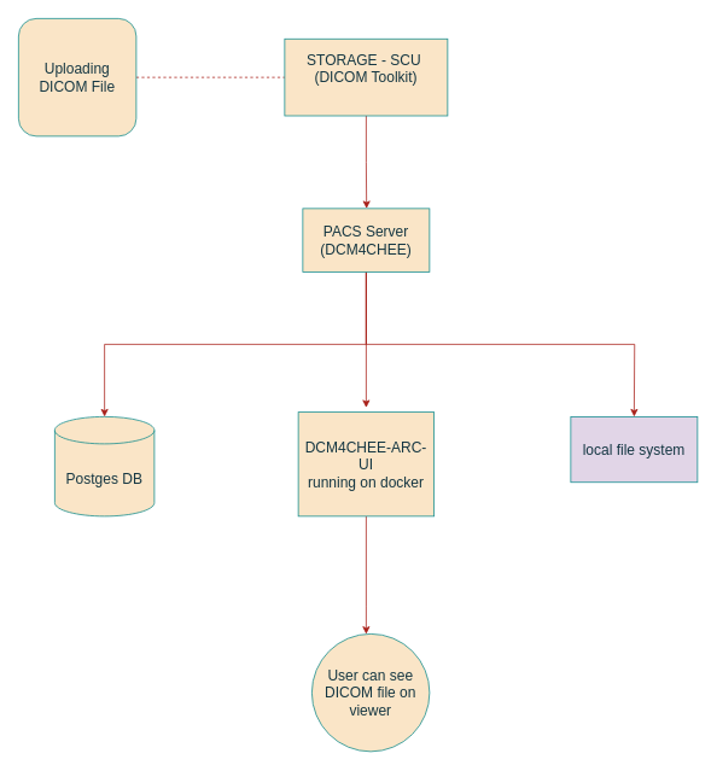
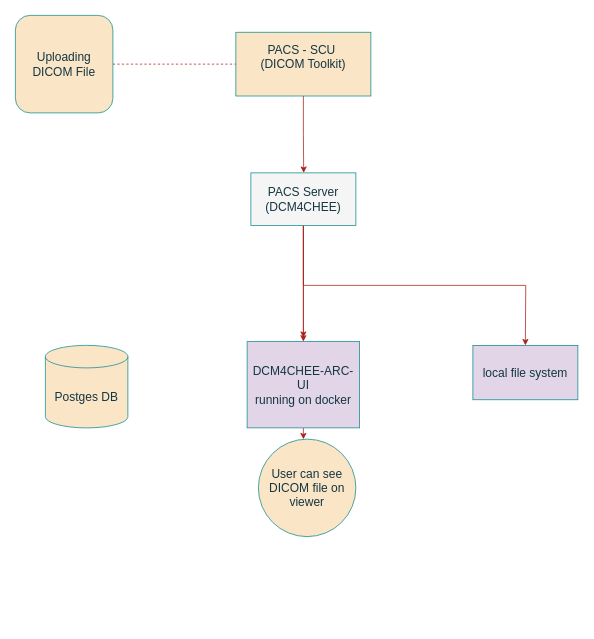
  <mxCell id="0" />
  <mxCell id="1" parent="0" />
  <mxCell id="2" style="edgeStyle=orthogonalEdgeStyle;rounded=0;orthogonalLoop=1;jettySize=auto;html=1;exitX=1;exitY=0.5;exitDx=0;exitDy=0;labelBackgroundColor=none;strokeColor=#A8201A;fontColor=default;dashed=1;endArrow=none;" edge="1" parent="1" source="3" target="5"><mxGeometry relative="1" as="geometry"><Array as="points"><mxPoint x="270" y="85" /><mxPoint x="270" y="85" /></Array></mxGeometry></mxCell>
  <mxCell id="3" value="Uploading DICOM File" style="whiteSpace=wrap;html=1;aspect=fixed;fontSize=16;labelBackgroundColor=none;fillColor=#FAE5C7;strokeColor=#0F8B8D;fontColor=#143642;rounded=1;" vertex="1" parent="1"><mxGeometry x="20" y="20" width="130" height="130" as="geometry" /></mxCell>
  <mxCell id="4" style="edgeStyle=orthogonalEdgeStyle;rounded=0;orthogonalLoop=1;jettySize=auto;html=1;exitX=0.5;exitY=1;exitDx=0;exitDy=0;strokeColor=#A8201A;fontColor=#143642;fillColor=#FAE5C7;" edge="1" parent="1" source="5"><mxGeometry relative="1" as="geometry"><mxPoint x="404.429" y="230" as="targetPoint" /></mxGeometry></mxCell>
- <mxCell id="5" value="&lt;span style=&quot;&quot;&gt;STORAGE - SCU&amp;nbsp;&lt;br&gt;(DICOM Toolkit)&lt;br style=&quot;font-size: 16px;&quot;&gt;&lt;br&gt;&lt;/span&gt;" style="rounded=0;whiteSpace=wrap;html=1;fontSize=16;labelBackgroundColor=none;labelBorderColor=none;spacing=2;fillColor=#FAE5C7;strokeColor=#0F8B8D;fontColor=#143642;" vertex="1" parent="1"><mxGeometry x="314" y="42.5" width="180" height="85" as="geometry" /></mxCell>
+ <mxCell id="5" value="&lt;span style=&quot;&quot;&gt;PACS - SCU&amp;nbsp;&lt;br&gt;(DICOM Toolkit)&lt;br style=&quot;font-size: 16px;&quot;&gt;&lt;br&gt;&lt;/span&gt;" style="rounded=0;whiteSpace=wrap;html=1;fontSize=16;labelBackgroundColor=none;labelBorderColor=none;spacing=2;fillColor=#FAE5C7;strokeColor=#0F8B8D;fontColor=#143642;" vertex="1" parent="1"><mxGeometry x="314" y="42.5" width="180" height="85" as="geometry" /></mxCell>
  <mxCell id="6" value="Postges DB" style="shape=cylinder3;whiteSpace=wrap;html=1;boundedLbl=1;backgroundOutline=1;size=15;fontSize=16;labelBackgroundColor=none;fillColor=#FAE5C7;strokeColor=#0F8B8D;fontColor=#143642;" vertex="1" parent="1"><mxGeometry x="60" y="460" width="110" height="110" as="geometry" /></mxCell>
  <mxCell id="7" style="edgeStyle=orthogonalEdgeStyle;rounded=0;orthogonalLoop=1;jettySize=auto;html=1;exitX=0.5;exitY=1;exitDx=0;exitDy=0;labelBackgroundColor=none;strokeColor=#A8201A;fontColor=default;" edge="1" parent="1" source="8" target="9"><mxGeometry relative="1" as="geometry"><Array as="points"><mxPoint x="404" y="670" /><mxPoint x="404" y="670" /></Array></mxGeometry></mxCell>
- <mxCell id="8" value="&lt;font style=&quot;font-size: 16px;&quot;&gt;DCM4CHEE-ARC-UI&lt;br&gt;running on docker&lt;/font&gt;" style="rounded=0;whiteSpace=wrap;html=1;fontSize=16;labelBackgroundColor=none;fillColor=#FAE5C7;strokeColor=#0F8B8D;fontColor=#143642;" vertex="1" parent="1"><mxGeometry x="329" y="455" width="150" height="115" as="geometry" /></mxCell>
- <mxCell id="9" value="User can see DICOM file on viewer" style="ellipse;whiteSpace=wrap;html=1;aspect=fixed;fontSize=16;labelBackgroundColor=none;fillColor=#FAE5C7;strokeColor=#0F8B8D;fontColor=#143642;" vertex="1" parent="1"><mxGeometry x="344" y="700" width="130" height="130" as="geometry" /></mxCell>
+ <mxCell id="8" value="&lt;font style=&quot;font-size: 16px;&quot;&gt;DCM4CHEE-ARC-UI&lt;br&gt;running on docker&lt;/font&gt;" style="rounded=0;whiteSpace=wrap;html=1;fontSize=16;labelBackgroundColor=none;fillColor=#e1d5e7;strokeColor=#0F8B8D;fontColor=#143642;" vertex="1" parent="1"><mxGeometry x="329" y="455" width="150" height="115" as="geometry" /></mxCell>
+ <mxCell id="9" value="User can see DICOM file on viewer" style="ellipse;whiteSpace=wrap;html=1;aspect=fixed;fontSize=16;labelBackgroundColor=none;fillColor=#FAE5C7;strokeColor=#0F8B8D;fontColor=#143642;" vertex="1" parent="1"><mxGeometry x="344" y="585" width="130" height="130" as="geometry" /></mxCell>
  <mxCell id="10" style="edgeStyle=orthogonalEdgeStyle;rounded=0;orthogonalLoop=1;jettySize=auto;html=1;exitX=0.5;exitY=1;exitDx=0;exitDy=0;labelBackgroundColor=none;strokeColor=#A8201A;fontColor=default;" edge="1" parent="1" source="8" target="8"><mxGeometry relative="1" as="geometry" /></mxCell>
  <mxCell id="11" value="local file system" style="rounded=0;whiteSpace=wrap;html=1;fontSize=16;labelBackgroundColor=none;fillColor=#e1d5e7;strokeColor=#0F8B8D;fontColor=#143642;" vertex="1" parent="1"><mxGeometry x="630" y="460" width="140" height="72.5" as="geometry" /></mxCell>
- <mxCell id="12" style="edgeStyle=orthogonalEdgeStyle;rounded=0;orthogonalLoop=1;jettySize=auto;html=1;exitX=0.5;exitY=1;exitDx=0;exitDy=0;entryX=0.5;entryY=0;entryDx=0;entryDy=0;entryPerimeter=0;strokeColor=#A8201A;fontColor=#143642;fillColor=#FAE5C7;" edge="1" parent="1" source="15" target="6"><mxGeometry relative="1" as="geometry" /></mxCell>
+ <mxCell id="12" style="edgeStyle=orthogonalEdgeStyle;rounded=0;orthogonalLoop=1;jettySize=auto;html=1;exitX=0.5;exitY=1;exitDx=0;exitDy=0;strokeColor=#A8201A;fontColor=#143642;fillColor=#FAE5C7;" edge="1" parent="1" source="15" target="8"><mxGeometry relative="1" as="geometry" /></mxCell>
  <mxCell id="13" style="edgeStyle=orthogonalEdgeStyle;rounded=0;orthogonalLoop=1;jettySize=auto;html=1;exitX=0.5;exitY=1;exitDx=0;exitDy=0;strokeColor=#A8201A;fontColor=#143642;fillColor=#FAE5C7;" edge="1" parent="1" source="15"><mxGeometry relative="1" as="geometry"><mxPoint x="700" y="460" as="targetPoint" /></mxGeometry></mxCell>
  <mxCell id="14" style="edgeStyle=orthogonalEdgeStyle;rounded=0;orthogonalLoop=1;jettySize=auto;html=1;strokeColor=#A8201A;fontColor=#143642;fillColor=#FAE5C7;" edge="1" parent="1" source="15"><mxGeometry relative="1" as="geometry"><mxPoint x="404" y="450" as="targetPoint" /></mxGeometry></mxCell>
- <mxCell id="15" value="PACS Server&lt;br&gt;(DCM4CHEE)" style="rounded=0;whiteSpace=wrap;html=1;strokeColor=#0F8B8D;fontColor=#143642;fillColor=#FAE5C7;fontSize=16;" vertex="1" parent="1"><mxGeometry x="334" y="230" width="140" height="70" as="geometry" /></mxCell>
+ <mxCell id="15" value="PACS Server&lt;br&gt;(DCM4CHEE)" style="rounded=0;whiteSpace=wrap;html=1;strokeColor=#0F8B8D;fontColor=#143642;fillColor=#f5f5f5;fontSize=16;" vertex="1" parent="1"><mxGeometry x="334" y="230" width="140" height="70" as="geometry" /></mxCell>
